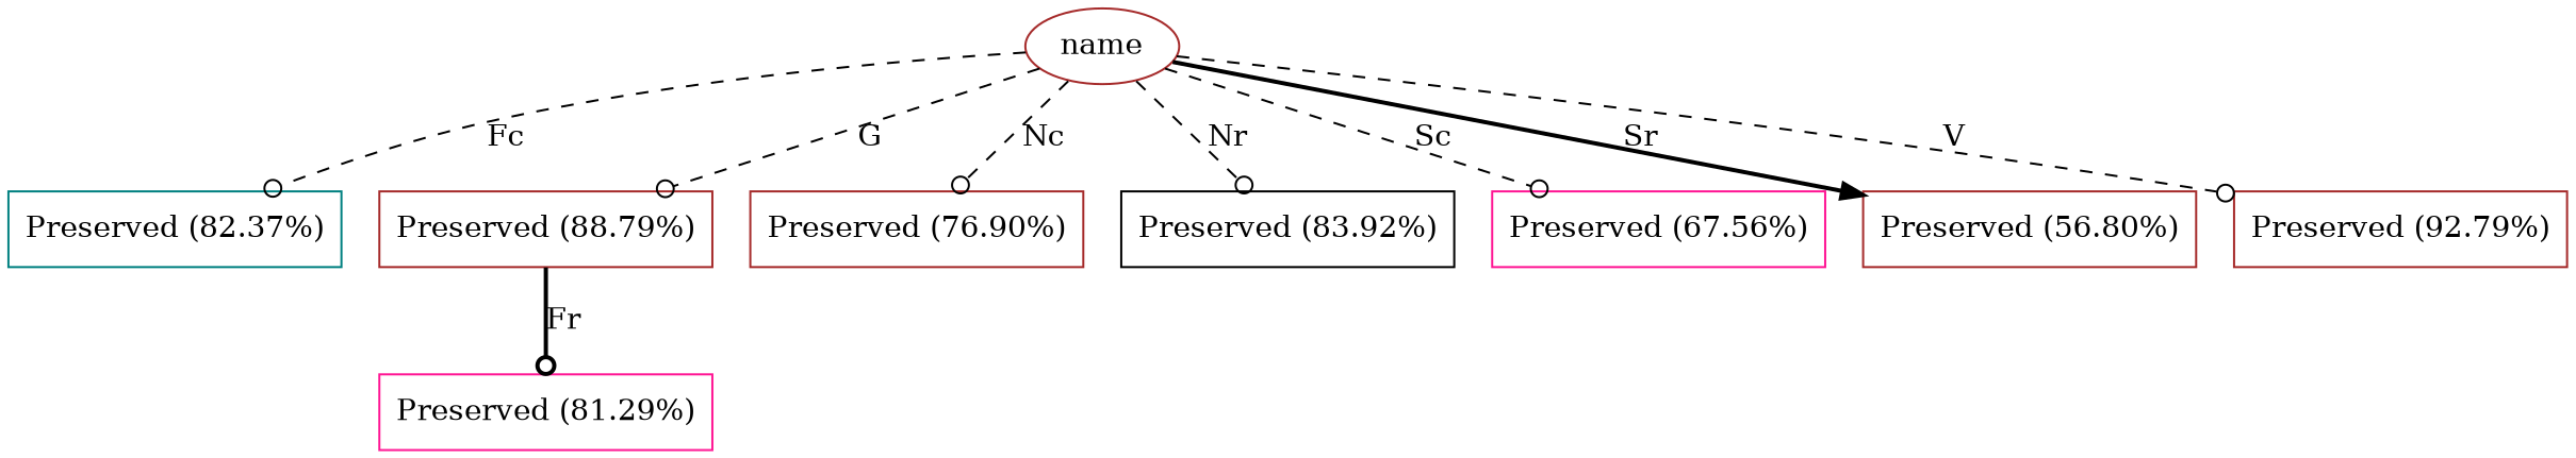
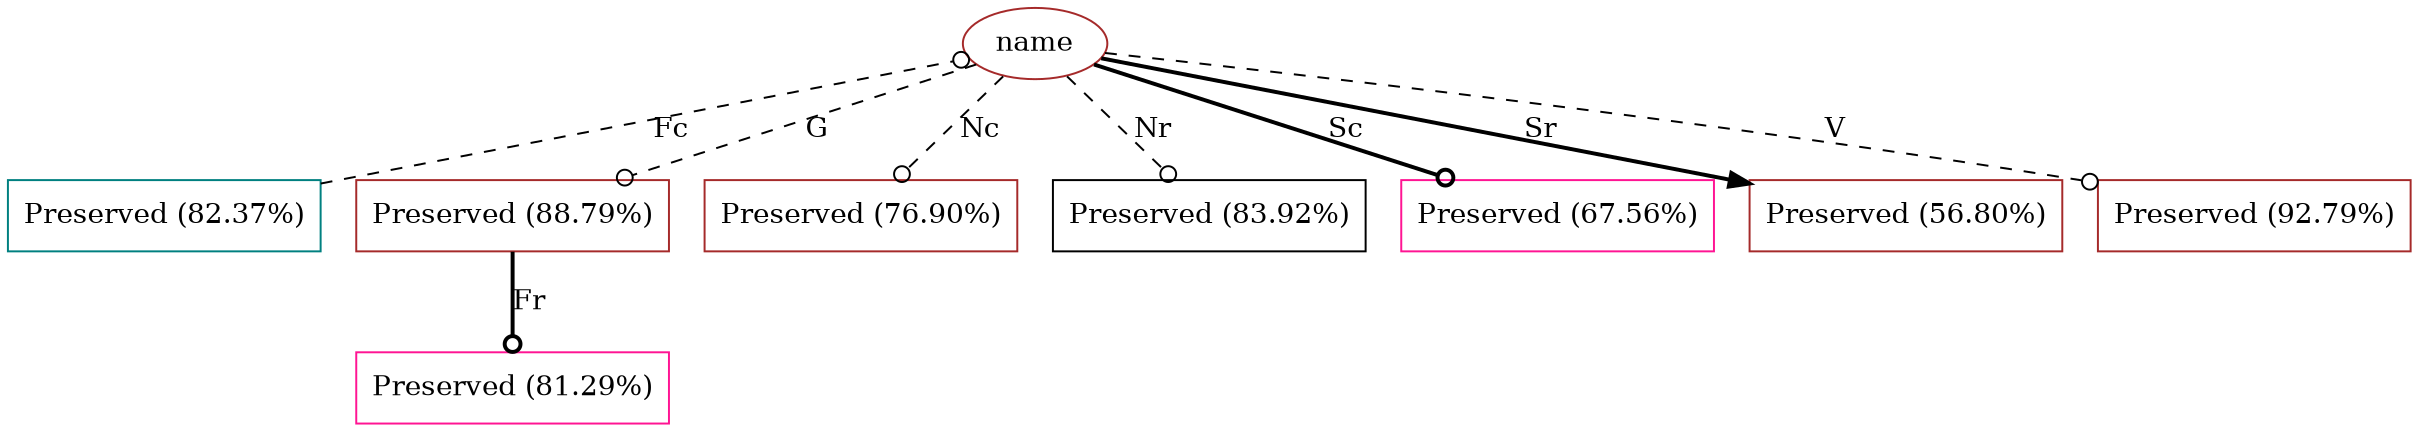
  digraph {
    node [color=brown shape=box]
    edge [arrowhead=odot style=dashed]
    n1 [label=name shape=ellipse]
    n2 [color=teal label="Preserved (82.37%)"]
    n3 [label="Preserved (88.79%)"]
    n4 [label="Preserved (76.90%)"]
    n5 [color=black label="Preserved (83.92%)"]
    n6 [color=deeppink label="Preserved (67.56%)"]
    n7 [label="Preserved (56.80%)"]
    n8 [label="Preserved (92.79%)"]
    n9 [color=deeppink label="Preserved (81.29%)"]
-   n1 -> n2 [label=Fc]
+   n2 -> n1 [label=Fc]
    n1 -> n3 [label=G]
    n1 -> n4 [label=Nc]
    n1 -> n5 [label=Nr]
-   n1 -> n6 [label=Sc]
+   n1 -> n6 [label=Sc style=bold]
    n1 -> n7 [arrowhead=normal label=Sr style=bold]
    n1 -> n8 [label=V]
    n3 -> n9 [label=Fr style=bold]
  }
